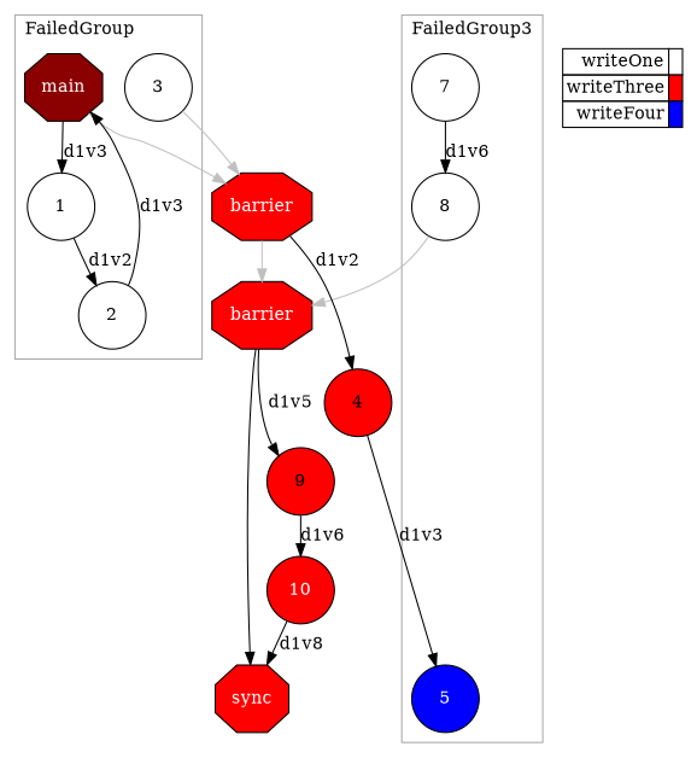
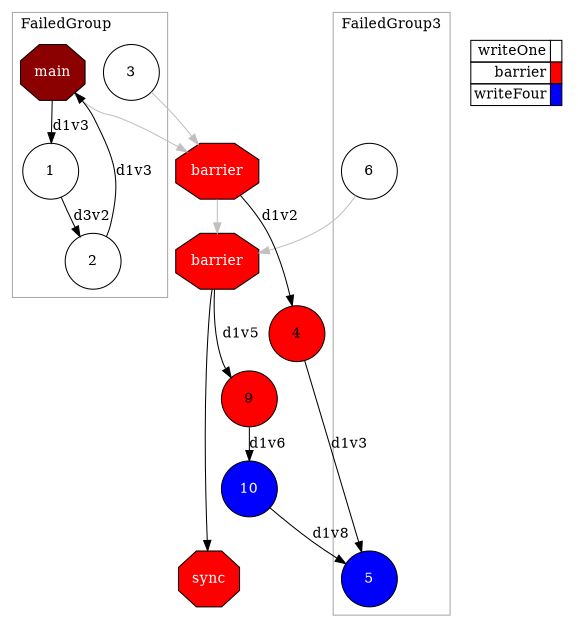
  digraph {
    compound=true
    labeljust=l
    newrank=true
    rankdir=TB
    node [fillcolor="#ffffff" fontcolor="#000000" shape=circle style=filled]
    n1 [fillcolor="#8B0000" fontcolor="#FFFFFF" height=0.75 label=main shape=octagon]
    1 [height=0.75]
    2 [height=0.75]
    3 [height=0.75]
    5 [fillcolor="#0000ff" fontcolor="#ffffff" height=0.75]
-   7 [height=0.75]
-   8 [height=0.75]
+   8 [height=0.75 label=6]
    n8 [fillcolor="#ff0000" fontcolor="#FFFFFF" height=0.75 label=barrier shape=octagon]
    4 [fillcolor="#ff0000" height=0.75]
    n10 [fillcolor="#ff0000" fontcolor="#FFFFFF" height=0.75 label=barrier shape=octagon]
    9 [fillcolor="#ff0000" height=0.75]
    n12 [fillcolor="#ff0000" fontcolor="#FFFFFF" height=0.75 label=sync shape=octagon]
-   10 [fillcolor="#ff0000" fontcolor="#ffffff" height=0.75]
-   n14 [height=0.75 label=<       <table border="0" cellpadding="2" cellspacing="0" cellborder="1"> <tr> <td align="right">writeOne</td> <td bgcolor="#ffffff">&nbsp;</td> </tr> <tr> <td align="right">writeThree</td> <td bgcolor="#ff0000">&nbsp;</td> </tr> <tr> <td align="right">writeFour</td> <td bgcolor="#0000ff">&nbsp;</td> </tr>       </table>     > shape=plaintext fillcolor="" fontcolor="" style=""]
+   10 [fillcolor="#0000ff" fontcolor="#ffffff" height=0.75]
+   n14 [height=0.75 label=<       <table border="0" cellpadding="2" cellspacing="0" cellborder="1"> <tr> <td align="right">writeOne</td> <td bgcolor="#ffffff">&nbsp;</td> </tr> <tr> <td align="right">barrier</td> <td bgcolor="#ff0000">&nbsp;</td> </tr> <tr> <td align="right">writeFour</td> <td bgcolor="#0000ff">&nbsp;</td> </tr>       </table>     > shape=plaintext fillcolor="" fontcolor="" style=""]
    subgraph sub_1 {
      ranksep=0.20
      n8
      4
      n10
      9
      n12
      10
      subgraph cluster_2 {
        color="#A9A9A9"
        label=FailedGroup
        ranksep=0.20
        shape=rect
        n1
        1
        2
        3
      }
      subgraph cluster_3 {
        color="#A9A9A9"
        label=FailedGroup3
        ranksep=0.20
        shape=rect
        5
-       7
        8
      }
    }
    subgraph sub_4 {
      label=Legend
      rank=sink
      ranksep=0.20
      n14
    }
    n1 -> 1 [label=d1v3]
    n1 -> n8 [color=grey]
-   1 -> 2 [label=d1v2]
+   1 -> 2 [label=d3v2]
    2 -> n1 [label=d1v3]
    3 -> n8 [color=grey]
-   7 -> 8 [label=d1v6]
    8 -> n10 [color=grey]
    n8 -> 4 [label=d1v2]
    n8 -> n10 [color=grey]
    4 -> 5 [label=d1v3]
    n10 -> 9 [label=d1v5]
    n10 -> n12
    9 -> 10 [label=d1v6]
-   10 -> n12 [label=d1v8]
+   10 -> 5 [label=d1v8]
  }
